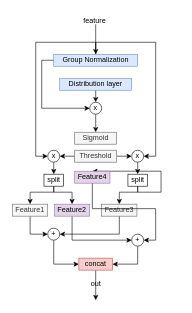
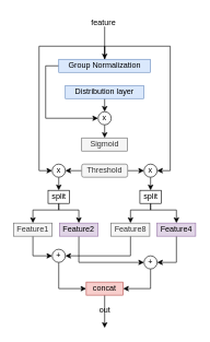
  <mxCell id="0" />
  <mxCell id="1" parent="0" />
  <mxCell id="2" style="edgeStyle=orthogonalEdgeStyle;rounded=0;orthogonalLoop=1;jettySize=auto;html=1;exitX=0;exitY=0.5;exitDx=0;exitDy=0;entryX=0;entryY=0.5;entryDx=0;entryDy=0;" parent="1" source="5" target="10" edge="1"><mxGeometry relative="1" as="geometry" /></mxCell>
  <mxCell id="3" style="edgeStyle=orthogonalEdgeStyle;rounded=0;orthogonalLoop=1;jettySize=auto;html=1;exitX=0.5;exitY=0;exitDx=0;exitDy=0;entryX=0;entryY=0.5;entryDx=0;entryDy=0;" parent="1" source="5" target="16" edge="1"><mxGeometry relative="1" as="geometry" /></mxCell>
  <mxCell id="4" style="edgeStyle=orthogonalEdgeStyle;rounded=0;orthogonalLoop=1;jettySize=auto;html=1;exitX=0.5;exitY=0;exitDx=0;exitDy=0;entryX=1;entryY=0.5;entryDx=0;entryDy=0;" parent="1" source="5" target="18" edge="1"><mxGeometry relative="1" as="geometry" /></mxCell>
  <mxCell id="5" value="Group Normalization" style="rounded=0;whiteSpace=wrap;html=1;fillColor=#dae8fc;strokeColor=#6c8ebf;" parent="1" vertex="1"><mxGeometry x="89" y="90" width="140" height="20" as="geometry" /></mxCell>
  <mxCell id="6" style="edgeStyle=orthogonalEdgeStyle;rounded=0;orthogonalLoop=1;jettySize=auto;html=1;exitX=0.5;exitY=1;exitDx=0;exitDy=0;entryX=0.5;entryY=0;entryDx=0;entryDy=0;" parent="1" source="7" target="10" edge="1"><mxGeometry relative="1" as="geometry" /></mxCell>
  <mxCell id="7" value="Distribution layer" style="rounded=0;whiteSpace=wrap;html=1;fillColor=#dae8fc;strokeColor=#6c8ebf;" parent="1" vertex="1"><mxGeometry x="99" y="130" width="120" height="20" as="geometry" /></mxCell>
- <mxCell id="8" value="Sigmoid" style="rounded=0;whiteSpace=wrap;html=1;fillColor=#f5f5f5;fontColor=#333333;strokeColor=#666666;" parent="1" vertex="1"><mxGeometry x="124" y="220" width="70" height="20" as="geometry" /></mxCell>
+ <mxCell id="8" value="Sigmoid" style="rounded=0;whiteSpace=wrap;html=1;fillColor=#f5f5f5;fontColor=#333333;strokeColor=#666666;" parent="1" vertex="1"><mxGeometry x="124" y="210" width="70" height="20" as="geometry" /></mxCell>
  <mxCell id="9" style="edgeStyle=orthogonalEdgeStyle;rounded=0;orthogonalLoop=1;jettySize=auto;html=1;exitX=0.5;exitY=1;exitDx=0;exitDy=0;entryX=0.5;entryY=0;entryDx=0;entryDy=0;" parent="1" source="10" target="8" edge="1"><mxGeometry relative="1" as="geometry" /></mxCell>
  <mxCell id="10" value="x" style="ellipse;whiteSpace=wrap;html=1;aspect=fixed;" parent="1" vertex="1"><mxGeometry x="149" y="170" width="20" height="20" as="geometry" /></mxCell>
  <mxCell id="11" style="edgeStyle=orthogonalEdgeStyle;rounded=0;orthogonalLoop=1;jettySize=auto;html=1;exitX=0;exitY=0.5;exitDx=0;exitDy=0;entryX=1;entryY=0.5;entryDx=0;entryDy=0;" parent="1" source="13" target="16" edge="1"><mxGeometry relative="1" as="geometry" /></mxCell>
  <mxCell id="12" style="edgeStyle=orthogonalEdgeStyle;rounded=0;orthogonalLoop=1;jettySize=auto;html=1;exitX=1;exitY=0.5;exitDx=0;exitDy=0;entryX=0;entryY=0.5;entryDx=0;entryDy=0;" parent="1" source="13" target="18" edge="1"><mxGeometry relative="1" as="geometry" /></mxCell>
- <mxCell id="13" value="Threshold" style="rounded=0;whiteSpace=wrap;html=1;fillColor=#f5f5f5;fontColor=#333333;strokeColor=#666666;" parent="1" vertex="1"><mxGeometry x="124" y="250" width="70" height="20" as="geometry" /></mxCell>
+ <mxCell id="13" value="Threshold" style="whiteSpace=wrap;html=1;fillColor=#f5f5f5;fontColor=#333333;strokeColor=#666666;rounded=1;" parent="1" vertex="1"><mxGeometry x="124" y="250" width="70" height="20" as="geometry" /></mxCell>
  <mxCell id="14" value="" style="endArrow=classic;html=1;rounded=0;entryX=0.5;entryY=0;entryDx=0;entryDy=0;" parent="1" target="5" edge="1"><mxGeometry width="50" height="50" relative="1" as="geometry"><mxPoint x="159" y="40" as="sourcePoint" /><mxPoint x="269" y="-90" as="targetPoint" /></mxGeometry></mxCell>
  <mxCell id="15" value="" style="edgeStyle=orthogonalEdgeStyle;rounded=0;orthogonalLoop=1;jettySize=auto;html=1;" parent="1" source="16" target="21" edge="1"><mxGeometry relative="1" as="geometry" /></mxCell>
  <mxCell id="16" value="x" style="ellipse;whiteSpace=wrap;html=1;aspect=fixed;" parent="1" vertex="1"><mxGeometry x="79" y="250" width="20" height="20" as="geometry" /></mxCell>
  <mxCell id="17" value="" style="edgeStyle=orthogonalEdgeStyle;rounded=0;orthogonalLoop=1;jettySize=auto;html=1;" parent="1" source="18" target="24" edge="1"><mxGeometry relative="1" as="geometry" /></mxCell>
  <mxCell id="18" value="x" style="ellipse;whiteSpace=wrap;html=1;aspect=fixed;" parent="1" vertex="1"><mxGeometry x="219" y="250" width="20" height="20" as="geometry" /></mxCell>
  <mxCell id="19" style="edgeStyle=orthogonalEdgeStyle;rounded=0;orthogonalLoop=1;jettySize=auto;html=1;exitX=0.5;exitY=1;exitDx=0;exitDy=0;entryX=0.5;entryY=0;entryDx=0;entryDy=0;" edge="1" parent="1" source="21" target="38"><mxGeometry relative="1" as="geometry"><Array as="points"><mxPoint x="89" y="320" /><mxPoint x="120" y="320" /></Array></mxGeometry></mxCell>
  <mxCell id="20" style="edgeStyle=orthogonalEdgeStyle;rounded=0;orthogonalLoop=1;jettySize=auto;html=1;exitX=0.5;exitY=1;exitDx=0;exitDy=0;entryX=0.5;entryY=0;entryDx=0;entryDy=0;" edge="1" parent="1" source="21" target="26"><mxGeometry relative="1" as="geometry"><Array as="points"><mxPoint x="89" y="320" /><mxPoint x="50" y="320" /></Array></mxGeometry></mxCell>
  <mxCell id="21" value="split" style="rounded=0;whiteSpace=wrap;html=1;" parent="1" vertex="1"><mxGeometry x="72.75" y="290" width="32.5" height="20" as="geometry" /></mxCell>
  <mxCell id="22" style="edgeStyle=orthogonalEdgeStyle;rounded=0;orthogonalLoop=1;jettySize=auto;html=1;exitX=0.5;exitY=1;exitDx=0;exitDy=0;entryX=0.5;entryY=0;entryDx=0;entryDy=0;" edge="1" parent="1" source="24" target="36"><mxGeometry relative="1" as="geometry"><Array as="points"><mxPoint x="229" y="320" /><mxPoint x="198" y="320" /></Array></mxGeometry></mxCell>
  <mxCell id="23" style="edgeStyle=orthogonalEdgeStyle;rounded=0;orthogonalLoop=1;jettySize=auto;html=1;exitX=0.5;exitY=1;exitDx=0;exitDy=0;entryX=0.5;entryY=0;entryDx=0;entryDy=0;" edge="1" parent="1" source="24" target="40"><mxGeometry relative="1" as="geometry"><Array as="points"><mxPoint x="229" y="320" /><mxPoint x="268" y="320" /></Array></mxGeometry></mxCell>
  <mxCell id="24" value="split" style="rounded=0;whiteSpace=wrap;html=1;" parent="1" vertex="1"><mxGeometry x="212.75" y="290" width="32.5" height="20" as="geometry" /></mxCell>
  <mxCell id="25" style="edgeStyle=orthogonalEdgeStyle;rounded=0;orthogonalLoop=1;jettySize=auto;html=1;exitX=0.5;exitY=1;exitDx=0;exitDy=0;entryX=0;entryY=0.5;entryDx=0;entryDy=0;" edge="1" parent="1" source="26" target="30"><mxGeometry relative="1" as="geometry" /></mxCell>
  <mxCell id="26" value="Feature1" style="rounded=0;whiteSpace=wrap;html=1;fillColor=#f5f5f5;fontColor=#333333;strokeColor=#666666;" parent="1" vertex="1"><mxGeometry x="20.25" y="340" width="58.75" height="20" as="geometry" /></mxCell>
  <mxCell id="27" style="edgeStyle=orthogonalEdgeStyle;rounded=0;orthogonalLoop=1;jettySize=auto;html=1;exitX=0.5;exitY=1;exitDx=0;exitDy=0;entryX=1;entryY=0.5;entryDx=0;entryDy=0;" parent="1" source="28" target="32" edge="1"><mxGeometry relative="1" as="geometry" /></mxCell>
  <mxCell id="28" value="+" style="ellipse;whiteSpace=wrap;html=1;aspect=fixed;" parent="1" vertex="1"><mxGeometry x="219" y="390" width="20" height="20" as="geometry" /></mxCell>
  <mxCell id="29" style="edgeStyle=orthogonalEdgeStyle;rounded=0;orthogonalLoop=1;jettySize=auto;html=1;exitX=0.5;exitY=1;exitDx=0;exitDy=0;entryX=0;entryY=0.5;entryDx=0;entryDy=0;" parent="1" source="30" target="32" edge="1"><mxGeometry relative="1" as="geometry" /></mxCell>
  <mxCell id="30" value="+" style="ellipse;whiteSpace=wrap;html=1;aspect=fixed;" parent="1" vertex="1"><mxGeometry x="79" y="380" width="20" height="20" as="geometry" /></mxCell>
  <mxCell id="31" style="edgeStyle=orthogonalEdgeStyle;rounded=0;orthogonalLoop=1;jettySize=auto;html=1;exitX=0.5;exitY=1;exitDx=0;exitDy=0;" parent="1" source="32" edge="1"><mxGeometry relative="1" as="geometry"><mxPoint x="159" y="500" as="targetPoint" /></mxGeometry></mxCell>
  <mxCell id="32" value="concat" style="rounded=0;whiteSpace=wrap;html=1;fillColor=#f8cecc;strokeColor=#b85450;" parent="1" vertex="1"><mxGeometry x="130.88" y="430" width="56.25" height="20" as="geometry" /></mxCell>
  <mxCell id="33" value="feature" style="text;html=1;align=center;verticalAlign=middle;resizable=0;points=[];autosize=1;strokeColor=none;fillColor=none;" parent="1" vertex="1"><mxGeometry x="127.13" y="20" width="60" height="30" as="geometry" /></mxCell>
  <mxCell id="34" value="out" style="text;html=1;align=center;verticalAlign=middle;resizable=0;points=[];autosize=1;strokeColor=none;fillColor=none;" parent="1" vertex="1"><mxGeometry x="139.01" y="458" width="40" height="30" as="geometry" /></mxCell>
  <mxCell id="35" style="edgeStyle=orthogonalEdgeStyle;rounded=0;orthogonalLoop=1;jettySize=auto;html=1;exitX=0.5;exitY=1;exitDx=0;exitDy=0;entryX=1;entryY=0.5;entryDx=0;entryDy=0;" edge="1" parent="1" source="36" target="30"><mxGeometry relative="1" as="geometry" /></mxCell>
- <mxCell id="36" value="Feature3" style="rounded=0;whiteSpace=wrap;html=1;fillColor=#f5f5f5;fontColor=#333333;strokeColor=#666666;" vertex="1" parent="1"><mxGeometry x="169" y="340" width="58.75" height="20" as="geometry" /></mxCell>
+ <mxCell id="36" value="Feature8" style="rounded=0;whiteSpace=wrap;html=1;fillColor=#f5f5f5;fontColor=#333333;strokeColor=#666666;" vertex="1" parent="1"><mxGeometry x="169" y="340" width="58.75" height="20" as="geometry" /></mxCell>
  <mxCell id="37" style="edgeStyle=orthogonalEdgeStyle;rounded=0;orthogonalLoop=1;jettySize=auto;html=1;exitX=0.5;exitY=1;exitDx=0;exitDy=0;entryX=0;entryY=0.5;entryDx=0;entryDy=0;" edge="1" parent="1" source="38" target="28"><mxGeometry relative="1" as="geometry" /></mxCell>
  <mxCell id="38" value="Feature2" style="rounded=0;whiteSpace=wrap;html=1;fillColor=#e1d5e7;strokeColor=#9673a6;" vertex="1" parent="1"><mxGeometry x="90.25" y="340" width="58.75" height="20" as="geometry" /></mxCell>
  <mxCell id="39" style="edgeStyle=orthogonalEdgeStyle;rounded=0;orthogonalLoop=1;jettySize=auto;html=1;exitX=0.5;exitY=1;exitDx=0;exitDy=0;entryX=1;entryY=0.5;entryDx=0;entryDy=0;" edge="1" parent="1" source="40" target="28"><mxGeometry relative="1" as="geometry" /></mxCell>
- <mxCell id="40" value="Feature4" style="rounded=0;whiteSpace=wrap;html=1;fillColor=#e1d5e7;strokeColor=#9673a6;" vertex="1" parent="1"><mxGeometry x="124" y="285" width="58.75" height="20" as="geometry" /></mxCell>
+ <mxCell id="40" value="Feature4" style="rounded=0;whiteSpace=wrap;html=1;fillColor=#e1d5e7;strokeColor=#9673a6;" vertex="1" parent="1"><mxGeometry x="239" y="340" width="58.75" height="20" as="geometry" /></mxCell>
